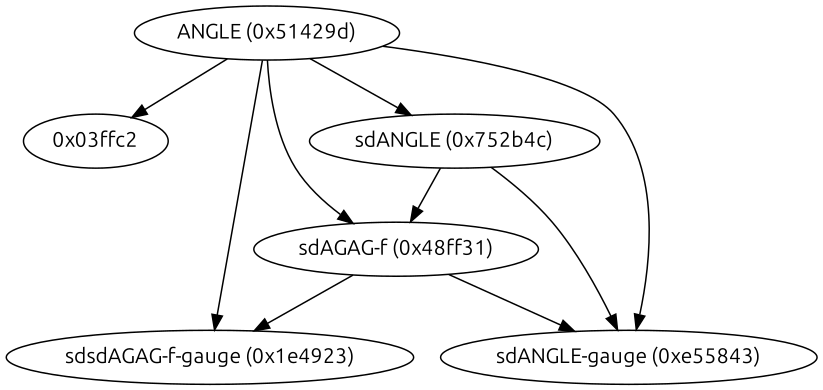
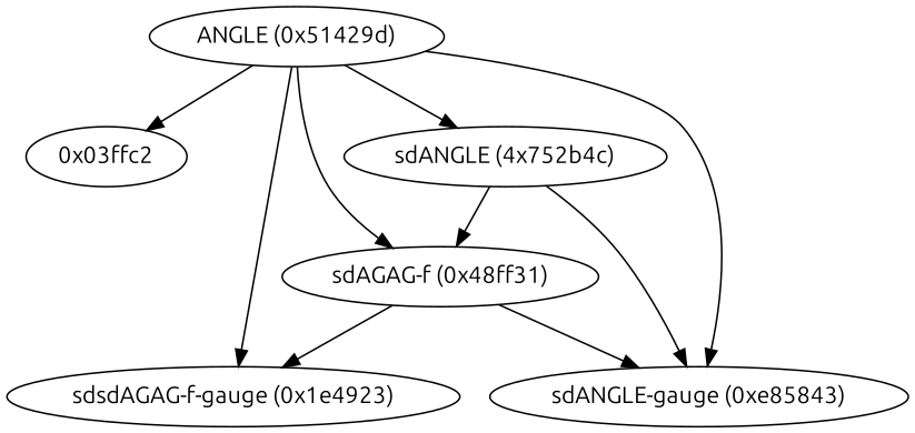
  digraph {
    fontname=Ubuntu
    node [fontname=Ubuntu]
    edge [fontname=Ubuntu]
    n1 [label="ANGLE (0x51429d)"]
    "0x03ffc2"
    "sdAGAG-f (0x48ff31)"
    n4 [label="sdsdAGAG-f-gauge (0x1e4923)"]
-   "sdANGLE (0x752b4c)"
-   "sdANGLE-gauge (0xe55843)"
+   "sdANGLE (0x752b4c)" [label="sdANGLE (4x752b4c)"]
+   "sdANGLE-gauge (0xe55843)" [label="sdANGLE-gauge (0xe85843)"]
    n1 -> "0x03ffc2"
    n1 -> "sdAGAG-f (0x48ff31)"
    n1 -> n4
    n1 -> "sdANGLE (0x752b4c)"
    n1 -> "sdANGLE-gauge (0xe55843)"
    "sdAGAG-f (0x48ff31)" -> n4
    "sdAGAG-f (0x48ff31)" -> "sdANGLE-gauge (0xe55843)"
    "sdANGLE (0x752b4c)" -> "sdAGAG-f (0x48ff31)"
    "sdANGLE (0x752b4c)" -> "sdANGLE-gauge (0xe55843)"
  }
